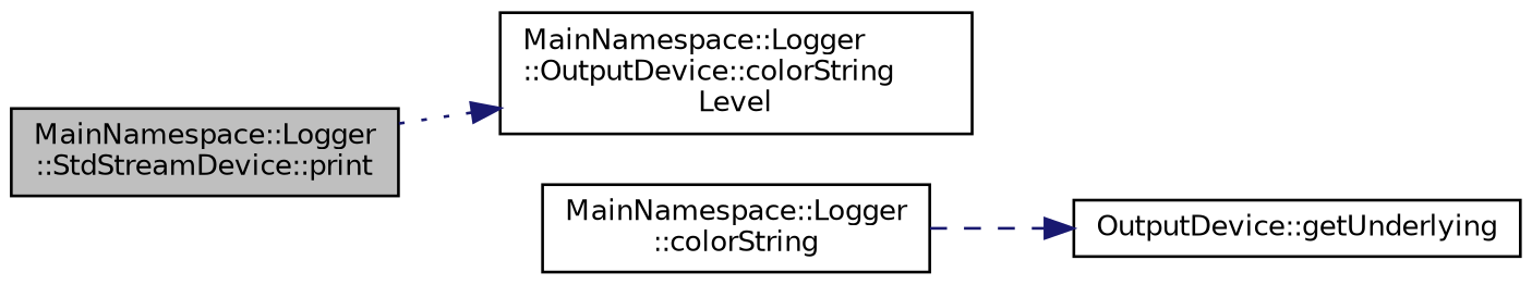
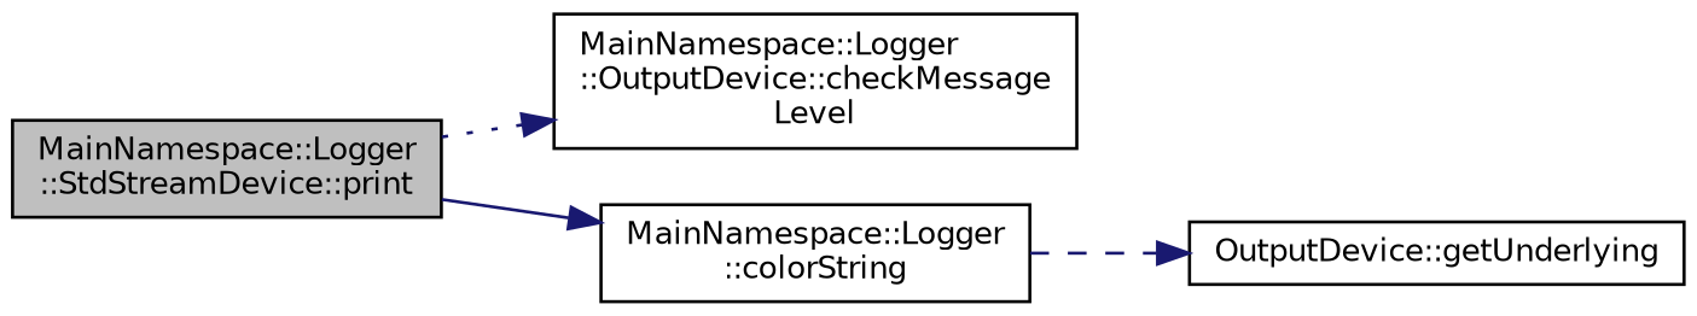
  digraph {
    rankdir=LR
    node [color=black fillcolor=white fontname=Helvetica fontsize=10 shape=record style=filled]
    edge [color=midnightblue fontname=Helvetica fontsize=10 labelfontname=Helvetica labelfontsize=10]
    n1 [fillcolor=grey75 fontcolor=black height=0.2 label="MainNamespace::Logger\l::StdStreamDevice::print" width=0.4]
-   n2 [height=0.2 label="MainNamespace::Logger\l::OutputDevice::colorString\lLevel" width=0.4]
+   n2 [height=0.2 label="MainNamespace::Logger\l::OutputDevice::checkMessage\lLevel" width=0.4]
    n3 [height=0.2 label="MainNamespace::Logger\l::colorString" width=0.4]
    n4 [height=0.2 label="OutputDevice::getUnderlying" width=0.4]
    n1 -> n2 [style=dotted]
+   n1 -> n3 [style=solid]
    n3 -> n4 [style=dashed]
  }
